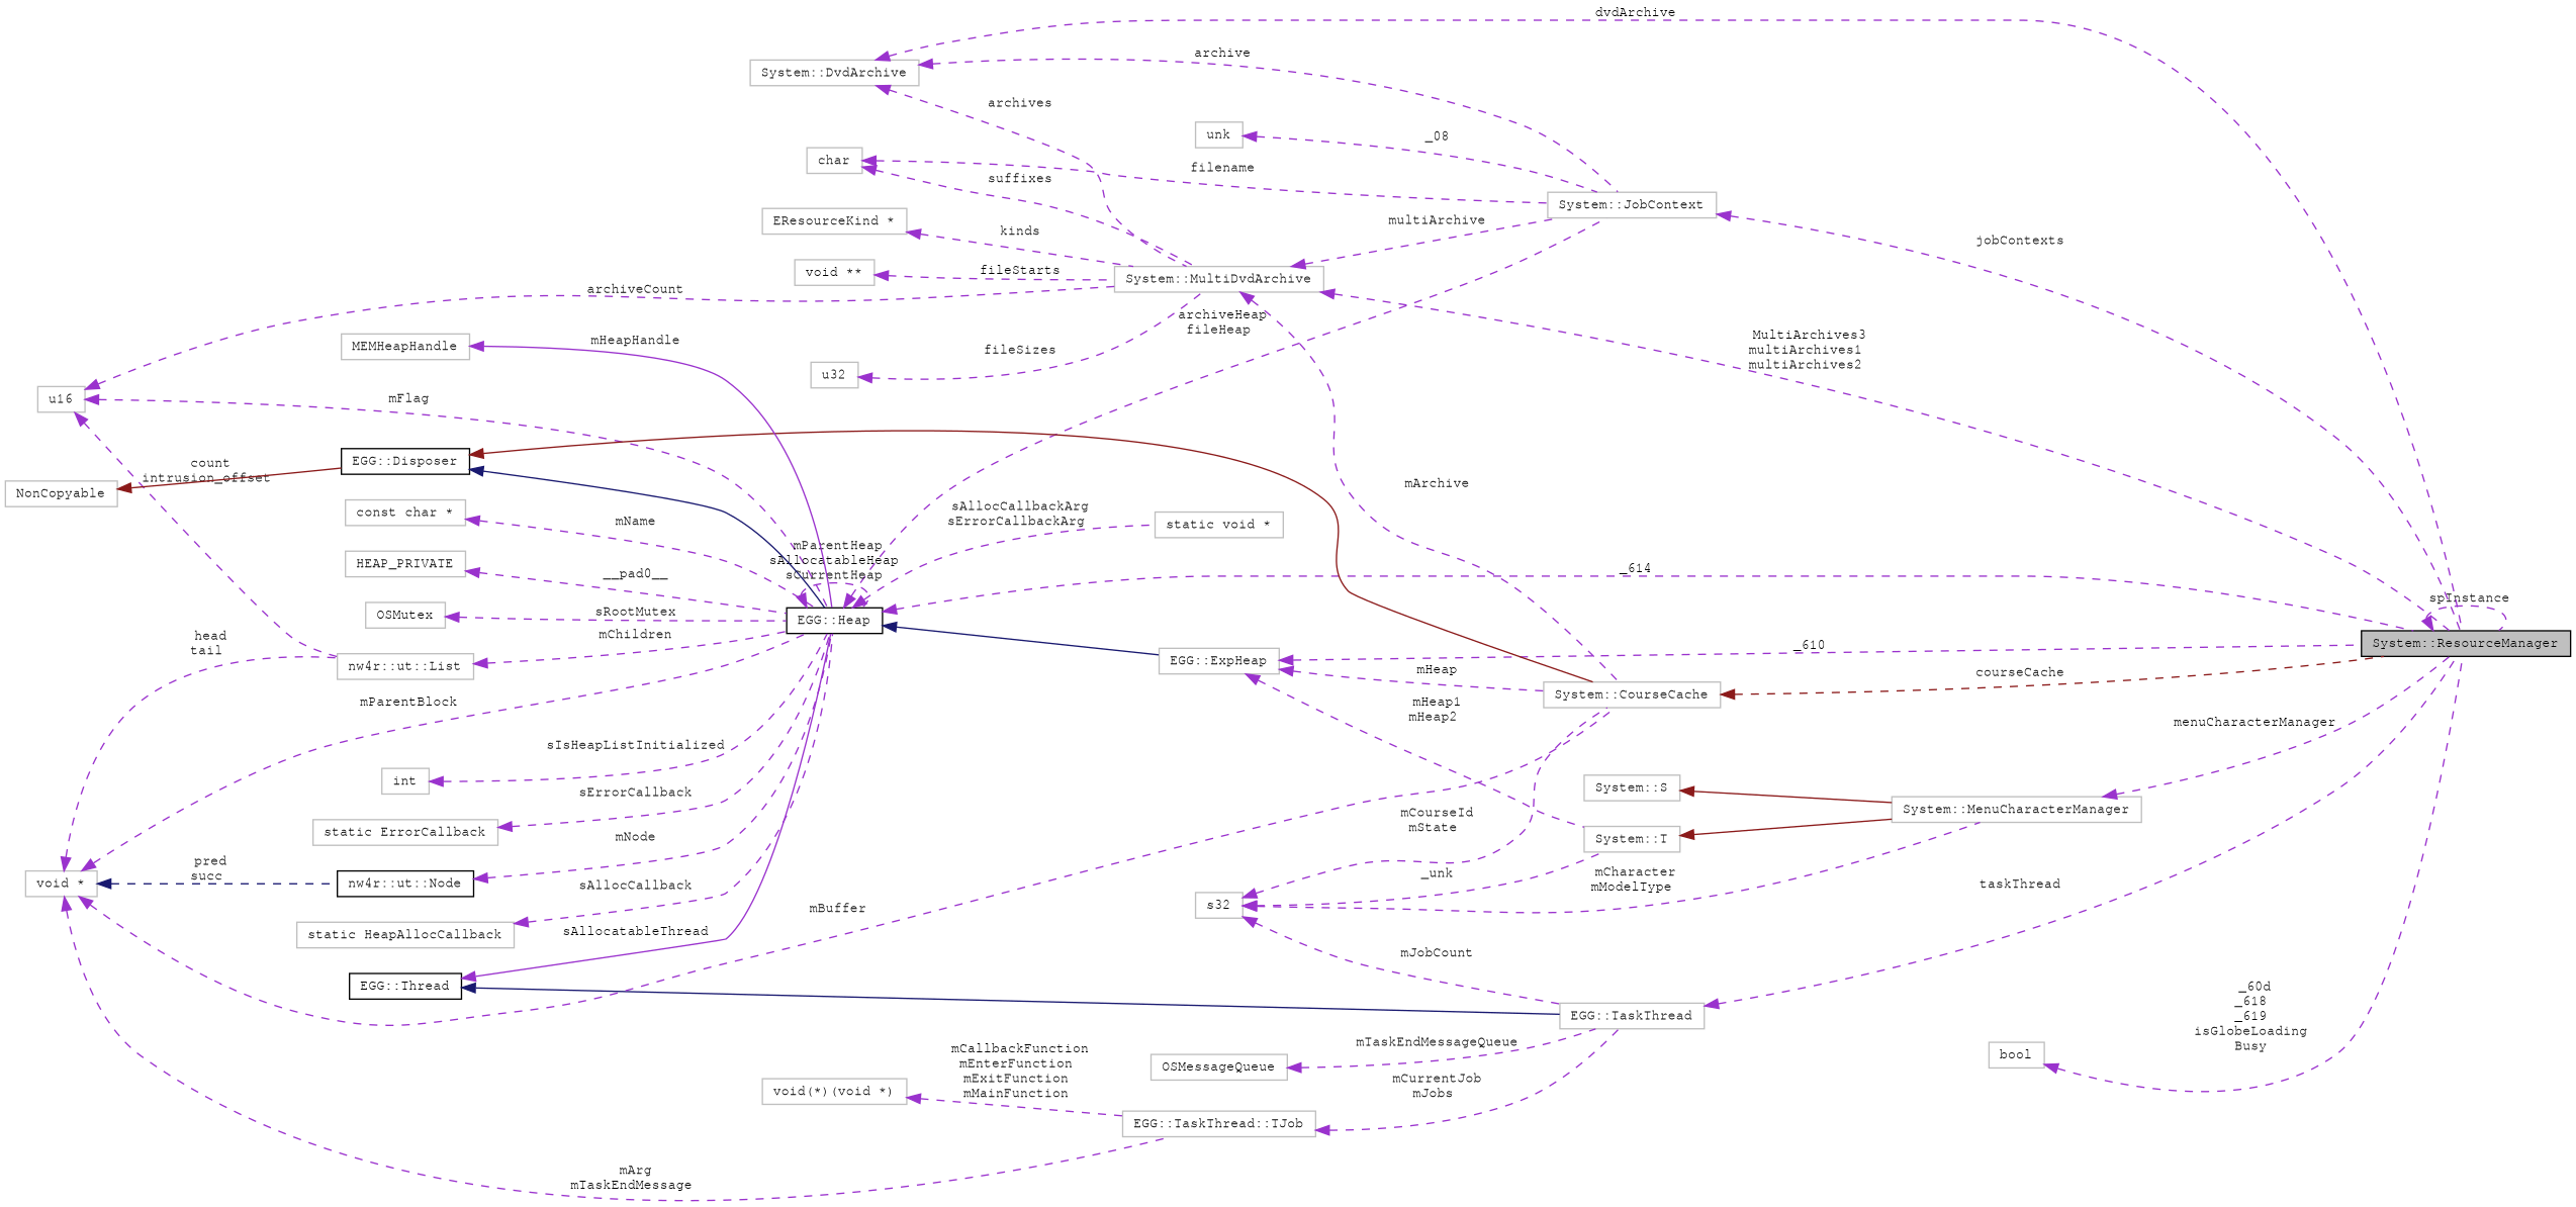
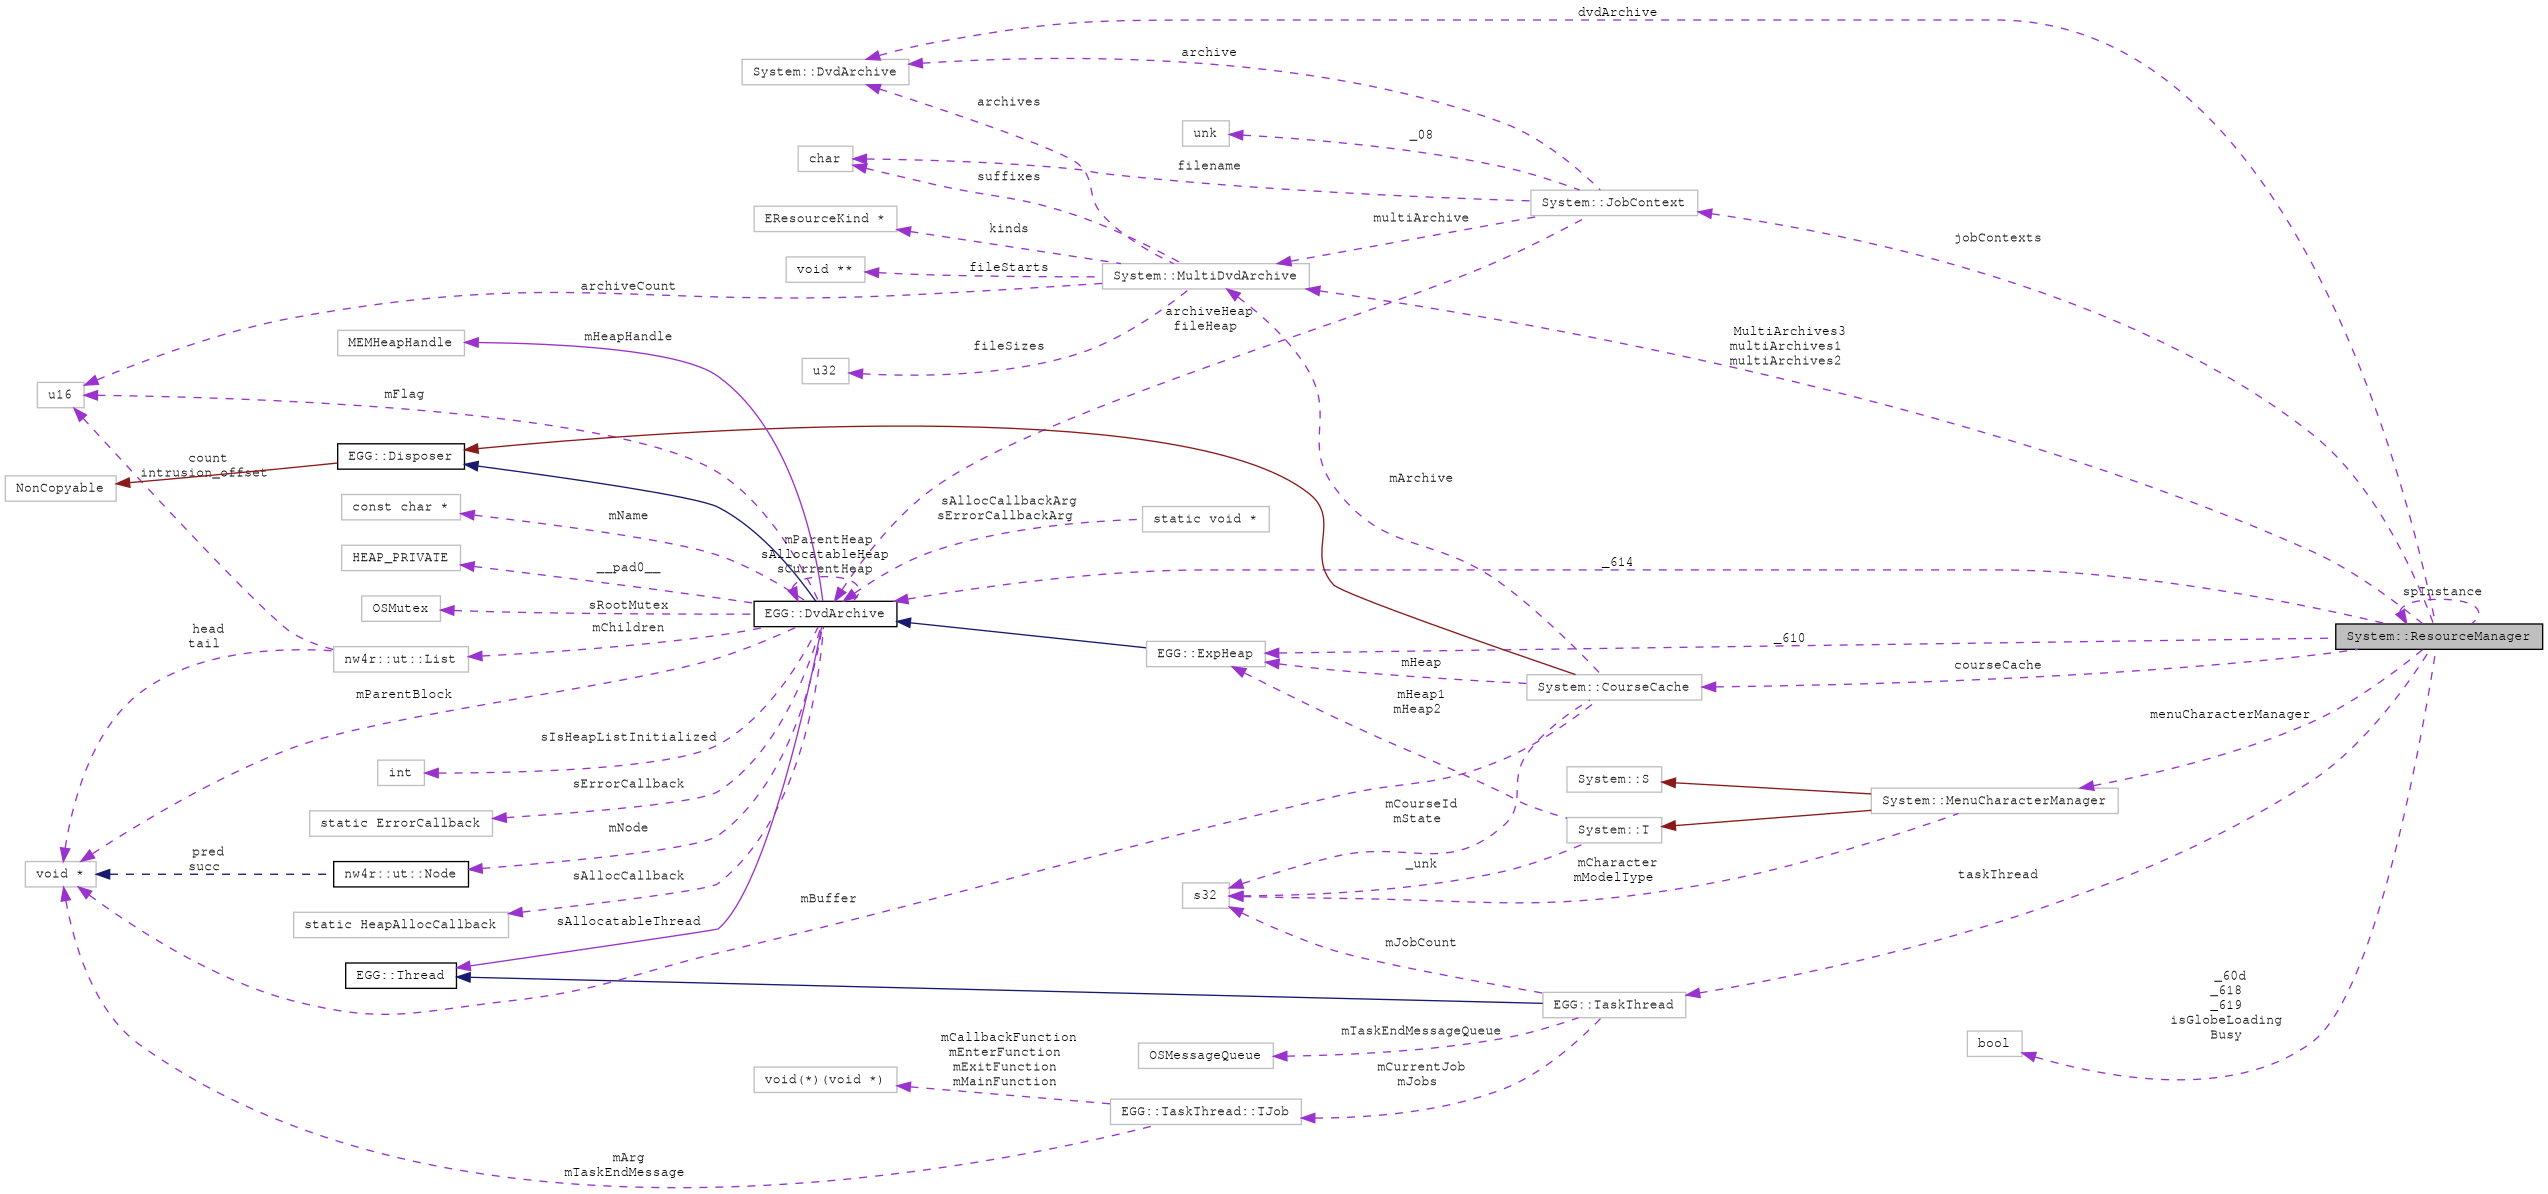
  digraph {
    rankdir=LR
    node [color=grey75 fillcolor=white fontname=FreeMono fontsize=10 shape=record style=filled]
    edge [color=darkorchid3 dir=back fontname=FreeMono fontsize=10 labelfontname=FreeMono labelfontsize=10 style=dashed]
    n1 [color=black fillcolor=grey75 fontcolor=black height=0.2 label="System::ResourceManager" width=0.4]
    n2 [height=0.2 label="System::MultiDvdArchive" width=0.4]
    n3 [height=0.2 label="System::JobContext" width=0.4]
    n4 [height=0.2 label="System::CourseCache" width=0.4]
    n5 [height=0.2 label="System::DvdArchive" width=0.4]
    n6 [height=0.2 label=u16 width=0.4]
-   n7 [color=black height=0.2 label="EGG::Heap" width=0.4]
+   n7 [color=black height=0.2 label="EGG::DvdArchive" width=0.4]
    n8 [height=0.2 label="nw4r::ut::List" width=0.4]
    n9 [height=0.2 label="EGG::ExpHeap" width=0.4]
    n10 [height=0.2 label="static void *" width=0.4]
    n11 [height=0.2 label=u32 width=0.4]
    n12 [height=0.2 label=char width=0.4]
    n13 [height=0.2 label="void **" width=0.4]
    n14 [height=0.2 label="EResourceKind *" width=0.4]
    n15 [height=0.2 label=unk width=0.4]
    n16 [height=0.2 label="System::T" width=0.4]
    n17 [color=black height=0.2 label="EGG::Disposer" width=0.4]
    n18 [height=0.2 label=NonCopyable width=0.4]
    n19 [height=0.2 label=HEAP_PRIVATE width=0.4]
    n20 [height=0.2 label=OSMutex width=0.4]
    n21 [height=0.2 label=int width=0.4]
    n22 [height=0.2 label="static ErrorCallback" width=0.4]
    n23 [height=0.2 label="static HeapAllocCallback" width=0.4]
    n24 [color=black height=0.2 label="EGG::Thread" width=0.4]
    n25 [height=0.2 label="EGG::TaskThread" width=0.4]
    n26 [height=0.2 label=MEMHeapHandle width=0.4]
    n27 [height=0.2 label="void *" width=0.4]
    n28 [color=black height=0.2 label="nw4r::ut::Node" width=0.4]
    n29 [height=0.2 label="EGG::TaskThread::TJob" width=0.4]
    n30 [height=0.2 label="const char *" width=0.4]
    n31 [height=0.2 label="void(*)(void *)" width=0.4]
    n32 [height=0.2 label=s32 width=0.4]
    n33 [height=0.2 label="System::MenuCharacterManager" width=0.4]
    n34 [height=0.2 label=OSMessageQueue width=0.4]
    n35 [height=0.2 label="System::S" width=0.4]
    n36 [height=0.2 label=bool width=0.4]
    n1 -> n1 [label=" spInstance"]
    n2 -> n1 [label=" MultiArchives3\nmultiArchives1\nmultiArchives2"]
    n2 -> n3 [label=" multiArchive"]
    n2 -> n4 [label=" mArchive"]
    n3 -> n1 [label=" jobContexts"]
-   n4 -> n1 [color=firebrick4 label=" courseCache"]
+   n4 -> n1 [label=" courseCache"]
    n5 -> n1 [label=" dvdArchive"]
    n5 -> n2 [label=" archives"]
    n5 -> n3 [label=" archive"]
    n6 -> n2 [label=" archiveCount"]
    n6 -> n7 [label=" mFlag"]
    n6 -> n8 [label=" count\nintrusion_offset"]
    n7 -> n1 [label=" _614"]
    n7 -> n3 [label=" archiveHeap\nfileHeap"]
    n7 -> n7 [label=" mParentHeap\nsAllocatableHeap\nsCurrentHeap"]
    n7 -> n9 [color=midnightblue style=solid]
    n7 -> n10 [label=" sAllocCallbackArg\nsErrorCallbackArg"]
    n8 -> n7 [label=" mChildren"]
    n9 -> n1 [label=" _610"]
    n9 -> n4 [label=" mHeap"]
    n9 -> n16 [label=" mHeap1\nmHeap2"]
    n11 -> n2 [label=" fileSizes"]
    n12 -> n2 [label=" suffixes"]
    n12 -> n3 [label=" filename"]
    n13 -> n2 [label=" fileStarts"]
    n14 -> n2 [label=" kinds"]
    n15 -> n3 [label=" _08"]
    n16 -> n33 [color=firebrick4 style=solid]
    n17 -> n4 [color=firebrick4 style=solid]
    n17 -> n7 [color=midnightblue style=solid]
    n18 -> n17 [color=firebrick4 style=solid]
    n19 -> n7 [label=" __pad0__"]
    n20 -> n7 [label=" sRootMutex"]
    n21 -> n7 [label=" sIsHeapListInitialized"]
    n22 -> n7 [label=" sErrorCallback"]
    n23 -> n7 [label=" sAllocCallback"]
    n24 -> n7 [label=" sAllocatableThread" style=solid]
    n24 -> n25 [color=midnightblue style=solid]
    n25 -> n1 [label=" taskThread"]
    n26 -> n7 [label=" mHeapHandle" style=solid]
    n27 -> n4 [label=" mBuffer"]
    n27 -> n7 [label=" mParentBlock"]
    n27 -> n8 [label=" head\ntail"]
    n27 -> n28 [color=midnightblue label=" pred\nsucc"]
    n27 -> n29 [label=" mArg\nmTaskEndMessage"]
    n28 -> n7 [label=" mNode"]
    n29 -> n25 [label=" mCurrentJob\nmJobs"]
    n30 -> n7 [label=" mName"]
    n31 -> n29 [label=" mCallbackFunction\nmEnterFunction\nmExitFunction\nmMainFunction"]
    n32 -> n4 [label=" mCourseId\nmState"]
    n32 -> n16 [label=" _unk"]
    n32 -> n25 [label=" mJobCount"]
    n32 -> n33 [label=" mCharacter\nmModelType"]
    n33 -> n1 [label=" menuCharacterManager"]
    n34 -> n25 [label=" mTaskEndMessageQueue"]
    n35 -> n33 [color=firebrick4 style=solid]
    n36 -> n1 [label=" _60d\n_618\n_619\nisGlobeLoading\lBusy"]
  }
